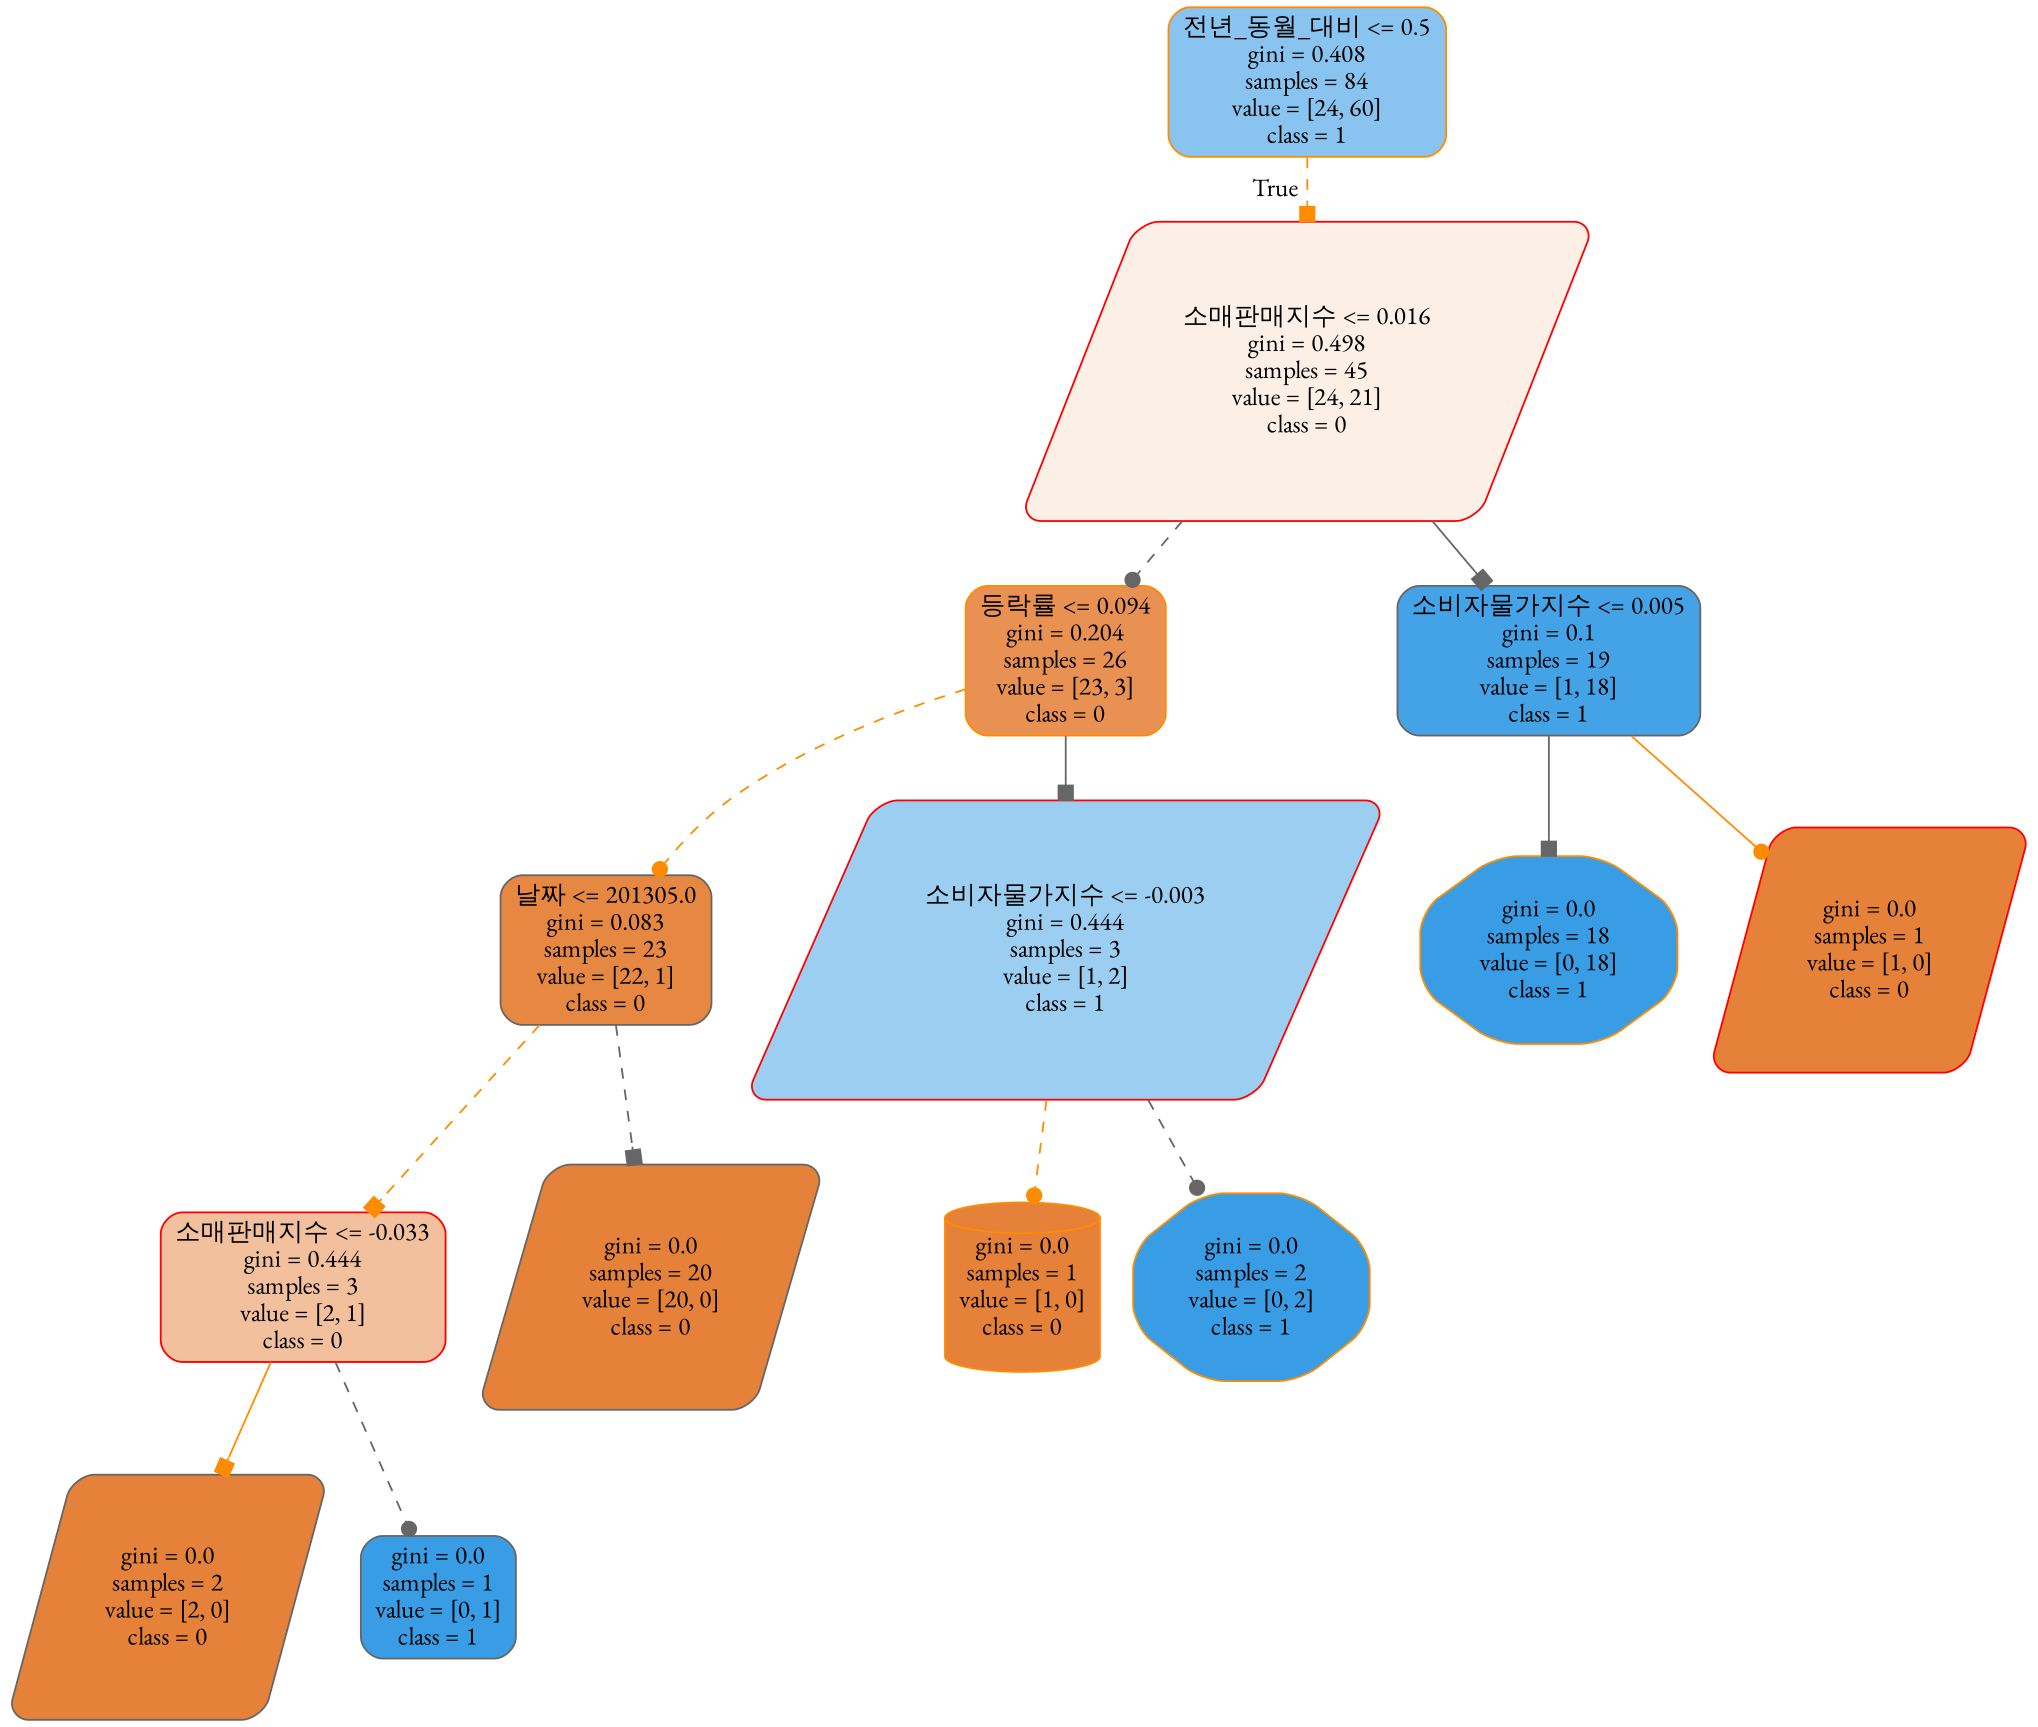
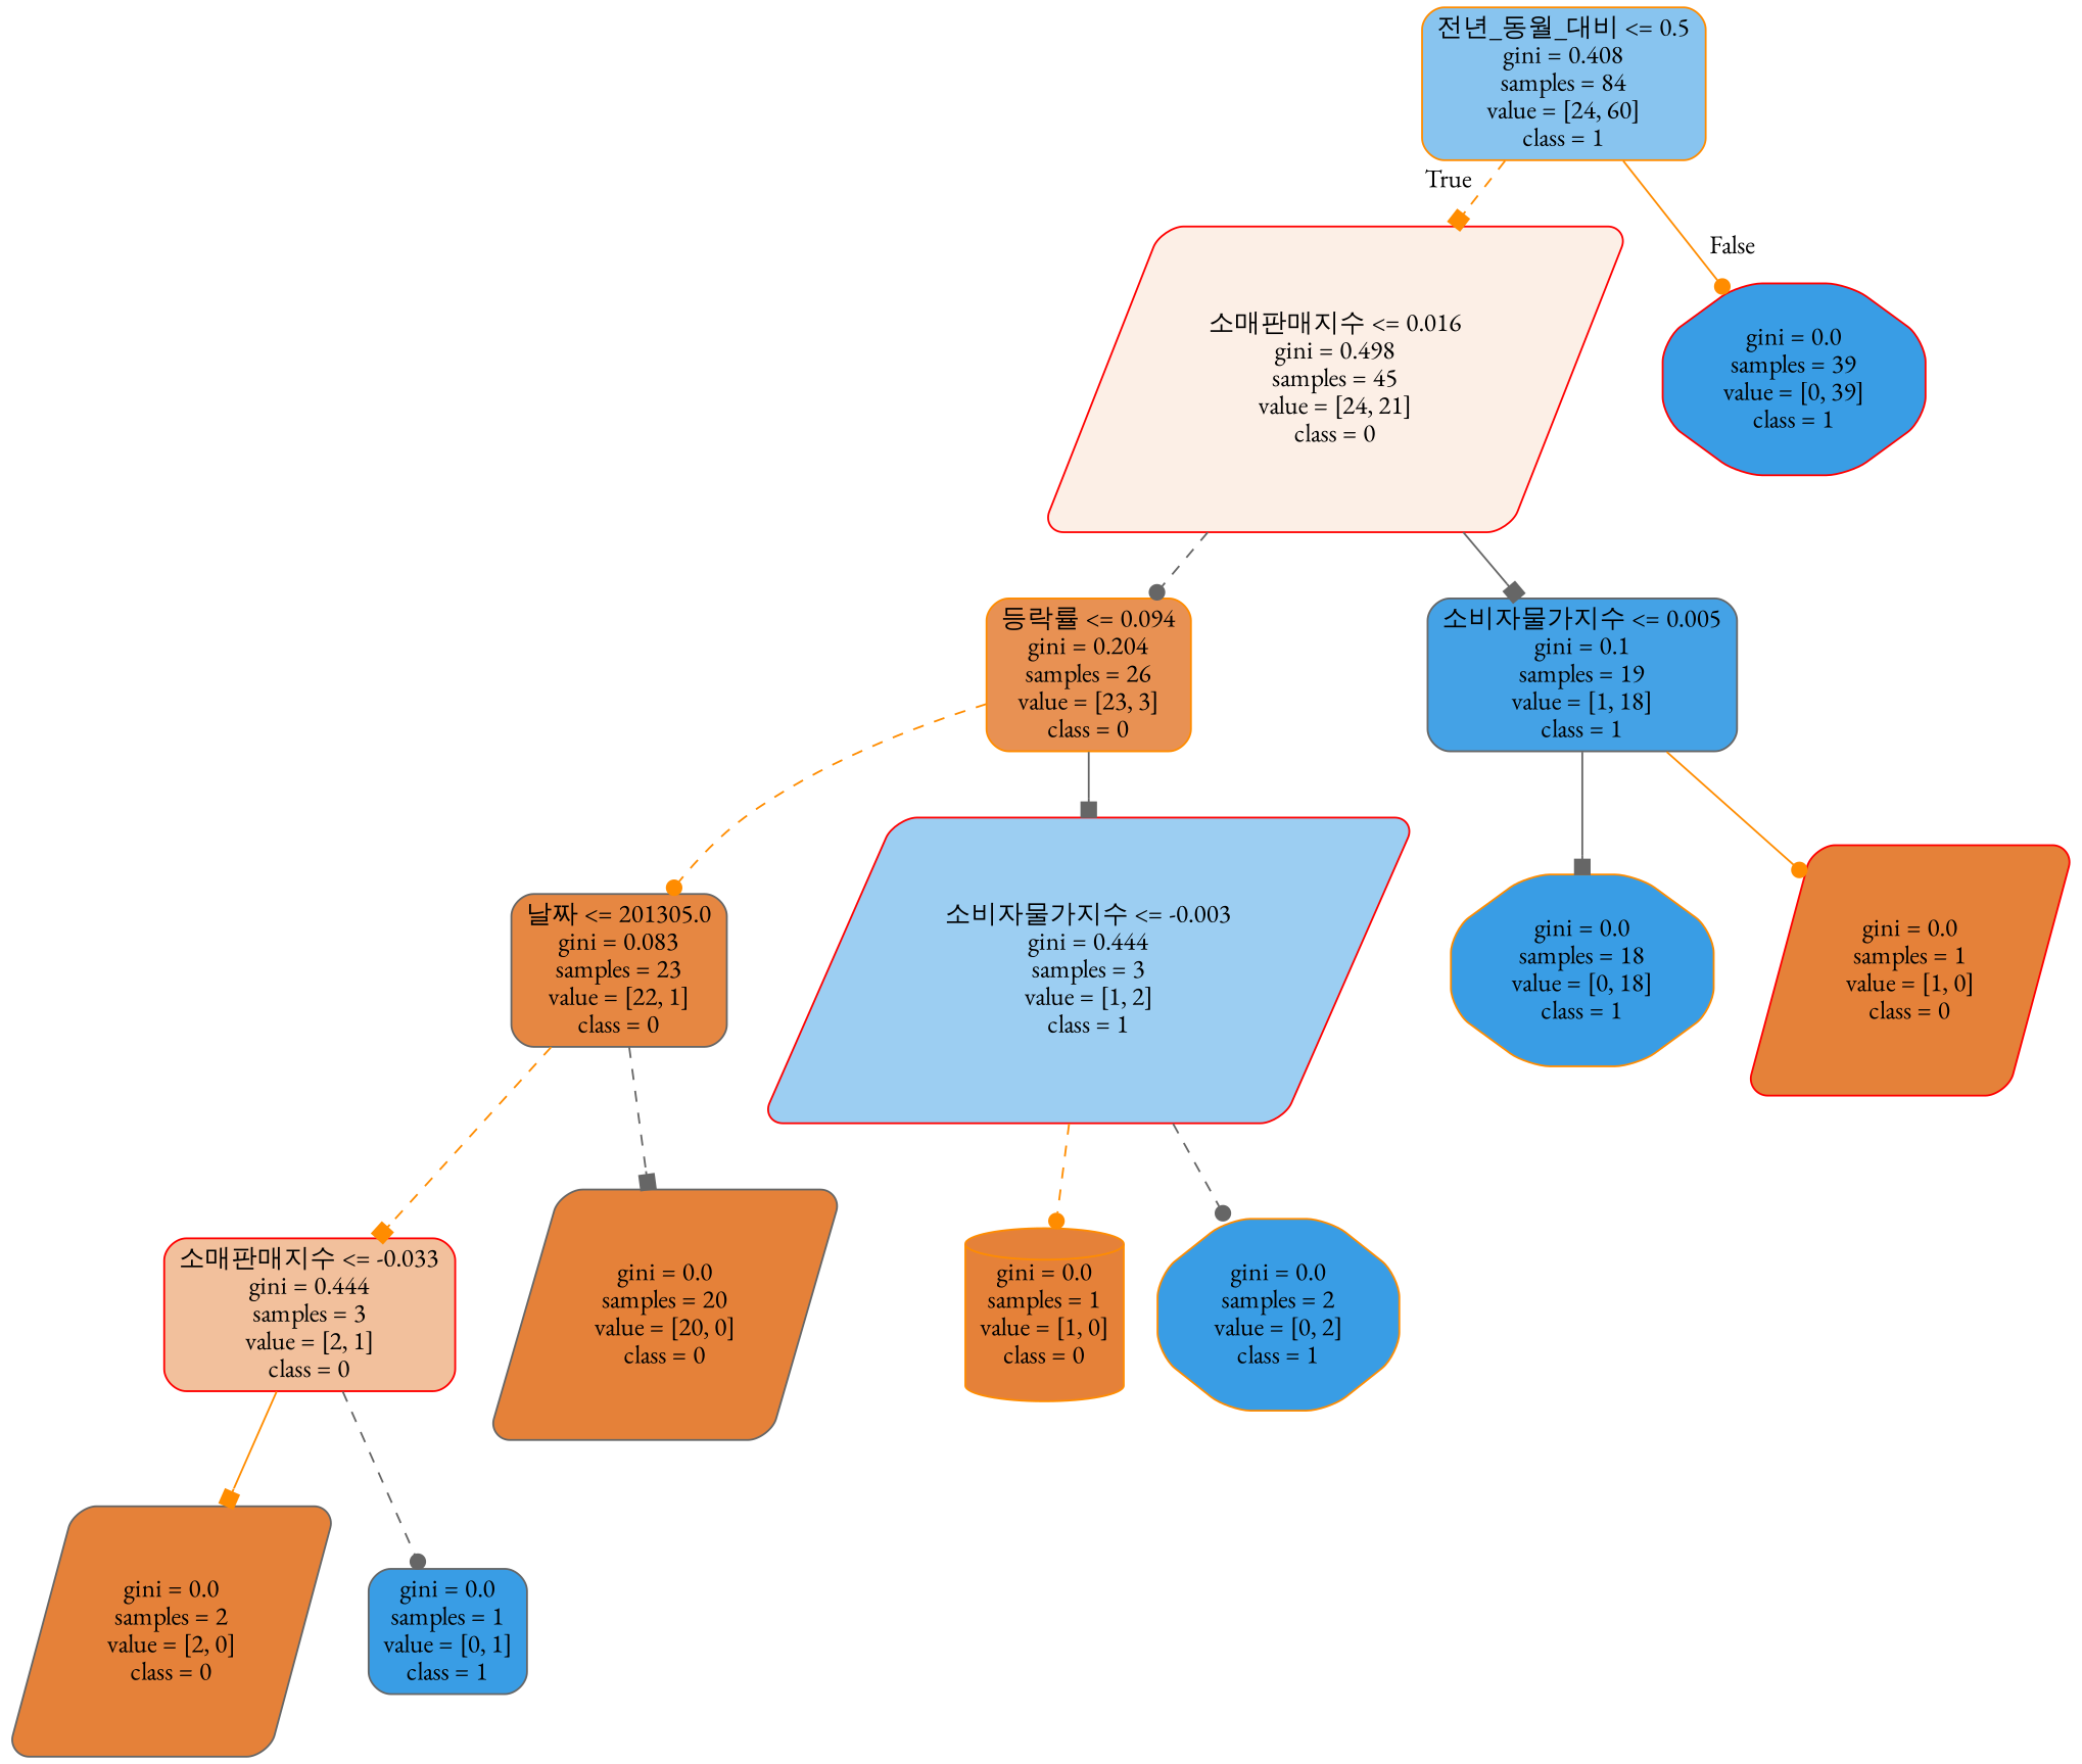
  digraph {
    fontname="EB Garamond"
    node [color=darkorange fillcolor="#399de5" fontname="EB Garamond" shape=box style="filled, rounded"]
    edge [arrowhead=box color=darkorange fontname="EB Garamond" style=dashed]
    n1 [fillcolor="#88c4ef" label="전년_동월_대비 <= 0.5\ngini = 0.408\nsamples = 84\nvalue = [24, 60]\nclass = 1"]
    n2 [color=red fillcolor="#fcefe6" label="소매판매지수 <= 0.016\ngini = 0.498\nsamples = 45\nvalue = [24, 21]\nclass = 0" shape=parallelogram]
+   n3 [color=red label="gini = 0.0\nsamples = 39\nvalue = [0, 39]\nclass = 1" shape=octagon]
    n4 [fillcolor="#e89153" label="등락률 <= 0.094\ngini = 0.204\nsamples = 26\nvalue = [23, 3]\nclass = 0"]
    n5 [color=gray40 fillcolor="#44a2e6" label="소비자물가지수 <= 0.005\ngini = 0.1\nsamples = 19\nvalue = [1, 18]\nclass = 1"]
    n6 [color=gray40 fillcolor="#e68742" label="날짜 <= 201305.0\ngini = 0.083\nsamples = 23\nvalue = [22, 1]\nclass = 0"]
    n7 [color=red fillcolor="#9ccef2" label="소비자물가지수 <= -0.003\ngini = 0.444\nsamples = 3\nvalue = [1, 2]\nclass = 1" shape=parallelogram]
    n8 [label="gini = 0.0\nsamples = 18\nvalue = [0, 18]\nclass = 1" shape=octagon]
    n9 [color=red fillcolor="#e58139" label="gini = 0.0\nsamples = 1\nvalue = [1, 0]\nclass = 0" shape=parallelogram]
    n10 [color=red fillcolor="#f2c09c" label="소매판매지수 <= -0.033\ngini = 0.444\nsamples = 3\nvalue = [2, 1]\nclass = 0"]
    n11 [color=gray40 fillcolor="#e58139" label="gini = 0.0\nsamples = 20\nvalue = [20, 0]\nclass = 0" shape=parallelogram]
    n12 [fillcolor="#e58139" label="gini = 0.0\nsamples = 1\nvalue = [1, 0]\nclass = 0" shape=cylinder]
    n13 [label="gini = 0.0\nsamples = 2\nvalue = [0, 2]\nclass = 1" shape=octagon]
    n14 [color=gray40 fillcolor="#e58139" label="gini = 0.0\nsamples = 2\nvalue = [2, 0]\nclass = 0" shape=parallelogram]
    n15 [color=gray40 label="gini = 0.0\nsamples = 1\nvalue = [0, 1]\nclass = 1"]
    n1 -> n2 [headlabel=True labelangle=45 labeldistance=2.5]
+   n1 -> n3 [arrowhead=dot headlabel=False labelangle=-45 labeldistance=2.5 style=solid]
    n2 -> n4 [arrowhead=dot color=gray40]
    n2 -> n5 [color=gray40 style=solid]
    n4 -> n6 [arrowhead=dot]
    n4 -> n7 [color=gray40 style=solid]
    n5 -> n8 [color=gray40 style=solid]
    n5 -> n9 [arrowhead=dot style=solid]
    n6 -> n10
    n6 -> n11 [color=gray40]
    n7 -> n12 [arrowhead=dot]
    n7 -> n13 [arrowhead=dot color=gray40]
    n10 -> n14 [style=solid]
    n10 -> n15 [arrowhead=dot color=gray40]
  }
